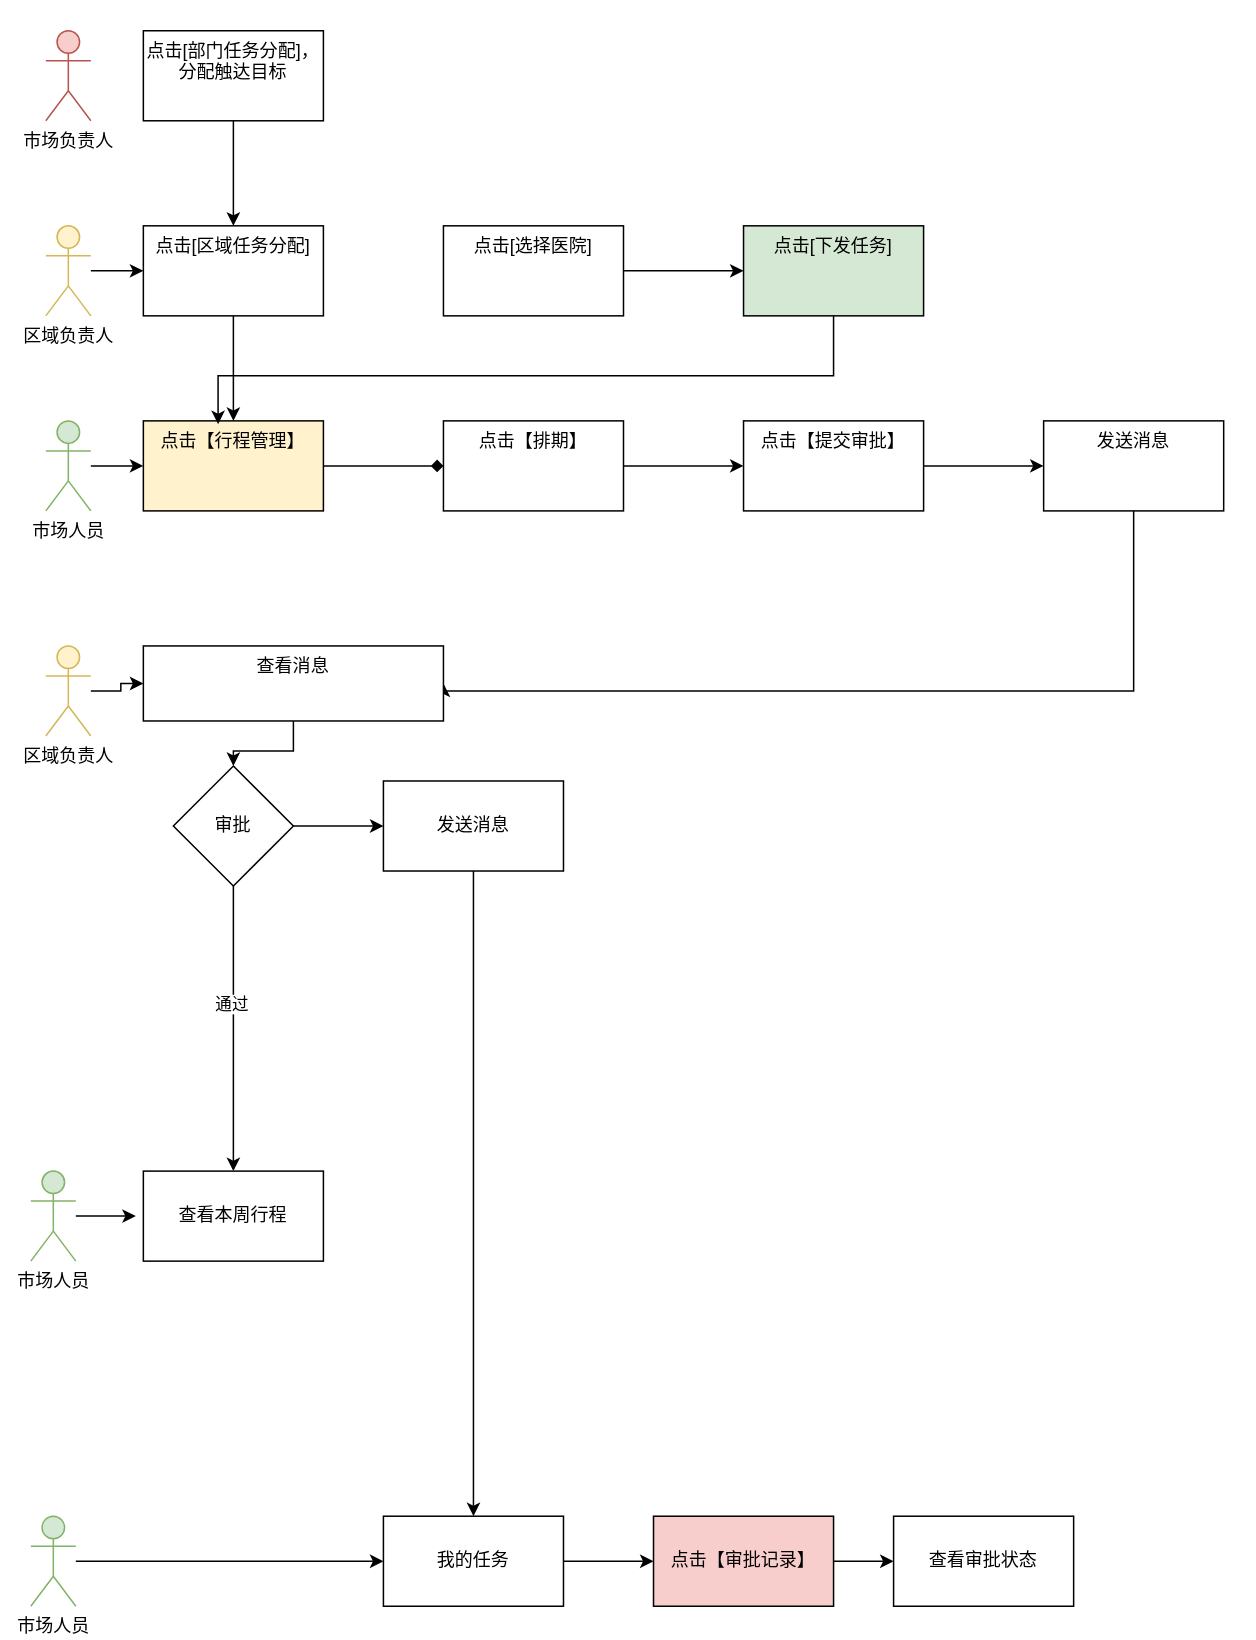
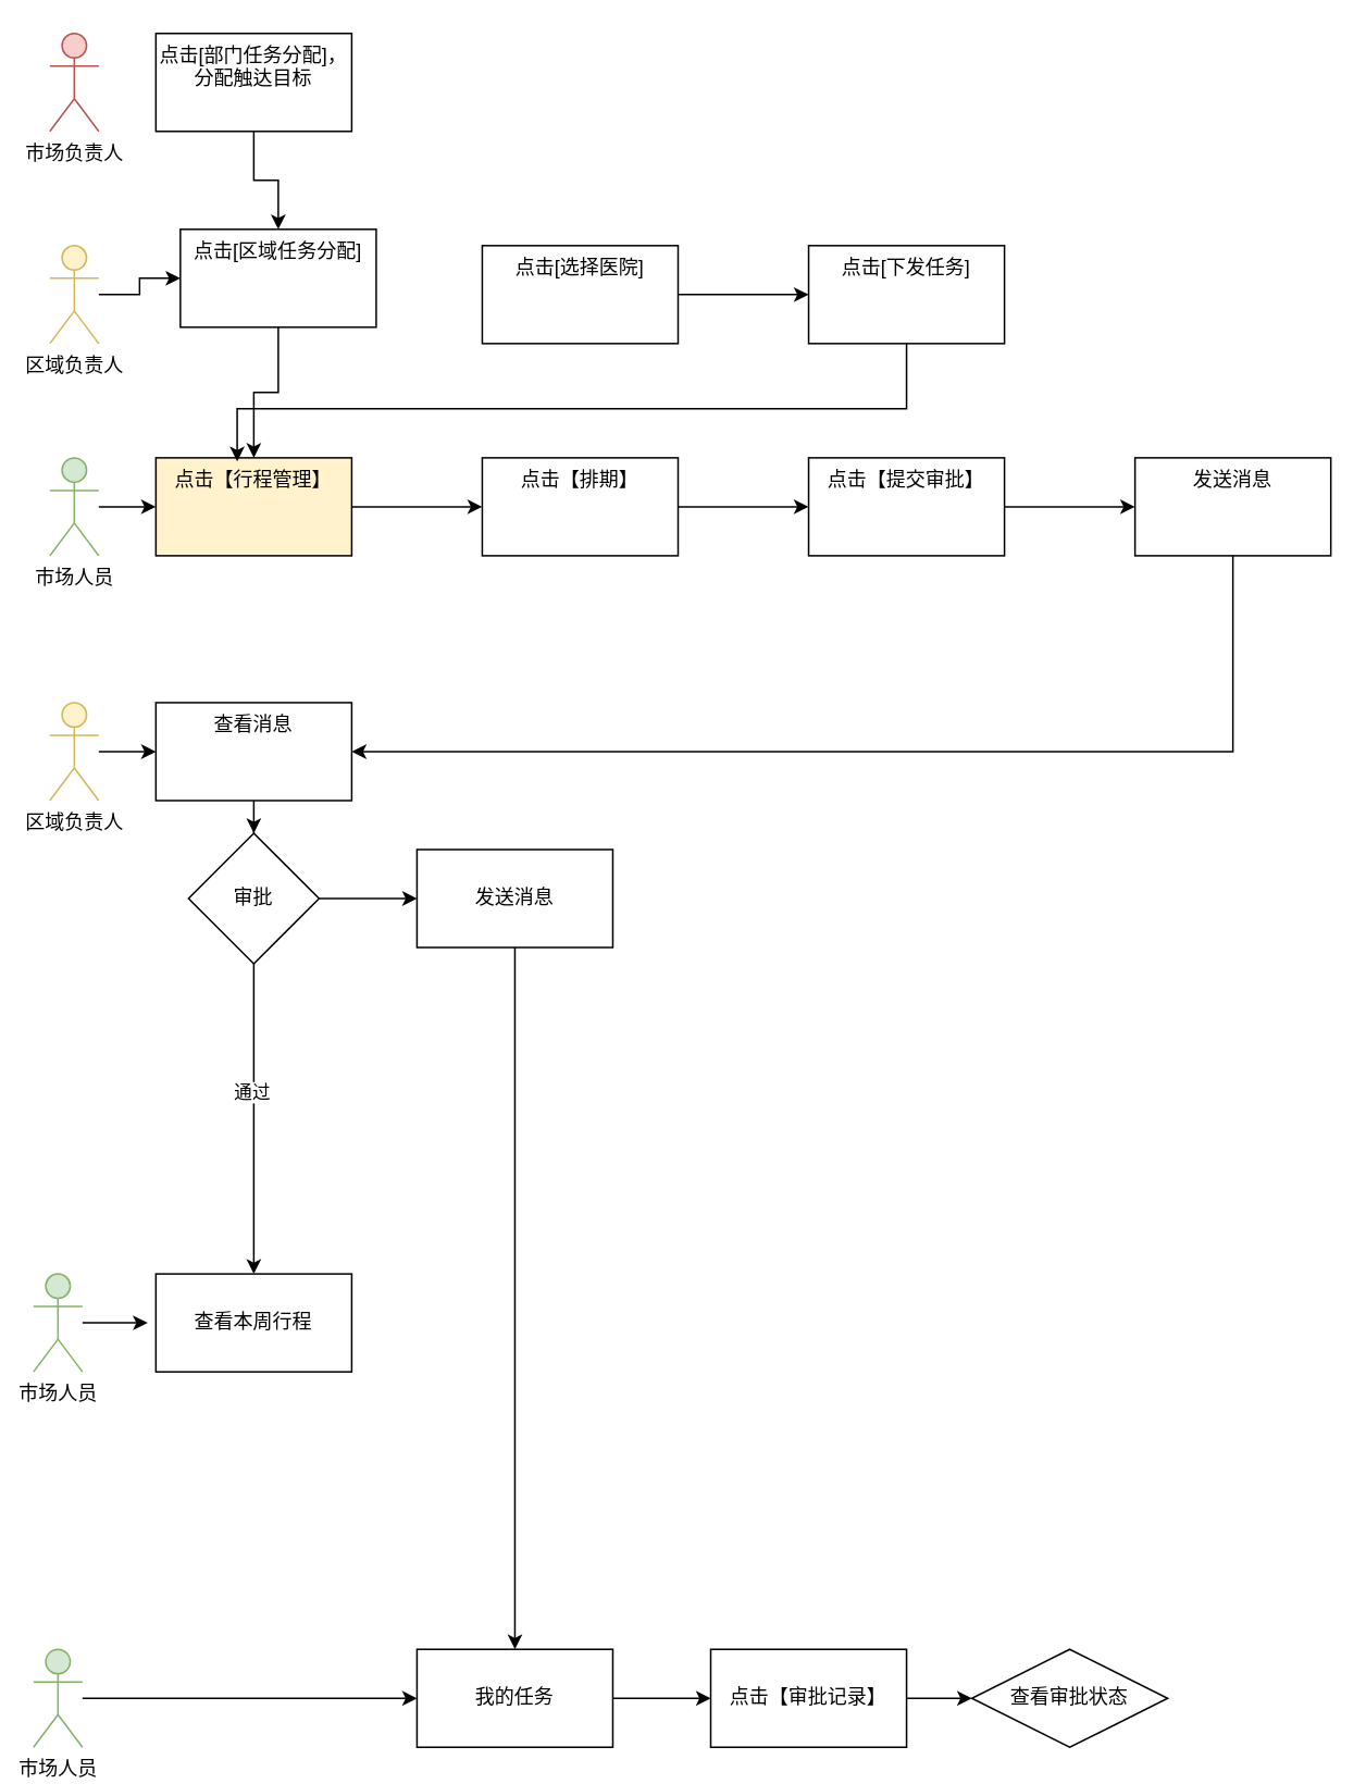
  <mxCell id="0" />
  <mxCell id="1" parent="0" />
  <mxCell id="2" value="市场负责人" style="shape=umlActor;verticalLabelPosition=bottom;verticalAlign=top;html=1;outlineConnect=0;fillColor=#f8cecc;strokeColor=#b85450;" vertex="1" parent="1"><mxGeometry x="30" y="20" width="30" height="60" as="geometry" /></mxCell>
  <mxCell id="3" style="edgeStyle=orthogonalEdgeStyle;rounded=0;orthogonalLoop=1;jettySize=auto;html=1;entryX=0.5;entryY=0;entryDx=0;entryDy=0;" edge="1" parent="1" source="4" target="8"><mxGeometry relative="1" as="geometry" /></mxCell>
  <mxCell id="4" value="点击[部门任务分配]，分配触达目标" style="whiteSpace=wrap;html=1;verticalAlign=top;" vertex="1" parent="1"><mxGeometry x="95" y="20" width="120" height="60" as="geometry" /></mxCell>
  <mxCell id="5" value="" style="edgeStyle=orthogonalEdgeStyle;rounded=0;orthogonalLoop=1;jettySize=auto;html=1;" edge="1" parent="1" source="6" target="8"><mxGeometry relative="1" as="geometry" /></mxCell>
  <mxCell id="6" value="区域负责人&lt;div&gt;&lt;br&gt;&lt;/div&gt;" style="shape=umlActor;verticalLabelPosition=bottom;verticalAlign=top;html=1;outlineConnect=0;fillColor=#fff2cc;strokeColor=#d6b656;" vertex="1" parent="1"><mxGeometry x="30" y="150" width="30" height="60" as="geometry" /></mxCell>
  <mxCell id="7" value="" style="edgeStyle=orthogonalEdgeStyle;rounded=0;orthogonalLoop=1;jettySize=auto;html=1;" edge="1" parent="1" source="8" target="15"><mxGeometry relative="1" as="geometry" /></mxCell>
- <mxCell id="8" value="点击[区域任务分配]" style="whiteSpace=wrap;html=1;verticalAlign=top;" vertex="1" parent="1"><mxGeometry x="95" y="150" width="120" height="60" as="geometry" /></mxCell>
+ <mxCell id="8" value="点击[区域任务分配]" style="whiteSpace=wrap;html=1;verticalAlign=top;" vertex="1" parent="1"><mxGeometry x="110" y="140" width="120" height="60" as="geometry" /></mxCell>
  <mxCell id="9" value="" style="edgeStyle=orthogonalEdgeStyle;rounded=0;orthogonalLoop=1;jettySize=auto;html=1;" edge="1" parent="1" source="10" target="11"><mxGeometry relative="1" as="geometry" /></mxCell>
  <mxCell id="10" value="点击[选择医院]" style="whiteSpace=wrap;html=1;verticalAlign=top;" vertex="1" parent="1"><mxGeometry x="295" y="150" width="120" height="60" as="geometry" /></mxCell>
- <mxCell id="11" value="点击[下发任务]" style="whiteSpace=wrap;html=1;verticalAlign=top;fillColor=#d5e8d4;" vertex="1" parent="1"><mxGeometry x="495" y="150" width="120" height="60" as="geometry" /></mxCell>
+ <mxCell id="11" value="点击[下发任务]" style="whiteSpace=wrap;html=1;verticalAlign=top;" vertex="1" parent="1"><mxGeometry x="495" y="150" width="120" height="60" as="geometry" /></mxCell>
  <mxCell id="12" value="" style="edgeStyle=orthogonalEdgeStyle;rounded=0;orthogonalLoop=1;jettySize=auto;html=1;" edge="1" parent="1" source="13" target="15"><mxGeometry relative="1" as="geometry" /></mxCell>
  <mxCell id="13" value="市场人员" style="shape=umlActor;verticalLabelPosition=bottom;verticalAlign=top;html=1;outlineConnect=0;fillColor=#d5e8d4;strokeColor=#82b366;" vertex="1" parent="1"><mxGeometry x="30" y="280" width="30" height="60" as="geometry" /></mxCell>
- <mxCell id="14" value="" style="edgeStyle=orthogonalEdgeStyle;rounded=0;orthogonalLoop=1;jettySize=auto;html=1;endArrow=diamond;" edge="1" parent="1" source="15" target="17"><mxGeometry relative="1" as="geometry" /></mxCell>
+ <mxCell id="14" value="" style="edgeStyle=orthogonalEdgeStyle;rounded=0;orthogonalLoop=1;jettySize=auto;html=1;" edge="1" parent="1" source="15" target="17"><mxGeometry relative="1" as="geometry" /></mxCell>
  <mxCell id="15" value="点击【行程管理】" style="whiteSpace=wrap;html=1;verticalAlign=top;fillColor=#fff2cc;" vertex="1" parent="1"><mxGeometry x="95" y="280" width="120" height="60" as="geometry" /></mxCell>
  <mxCell id="16" value="" style="edgeStyle=orthogonalEdgeStyle;rounded=0;orthogonalLoop=1;jettySize=auto;html=1;" edge="1" parent="1" source="17" target="19"><mxGeometry relative="1" as="geometry" /></mxCell>
  <mxCell id="17" value="点击【排期】" style="whiteSpace=wrap;html=1;verticalAlign=top;" vertex="1" parent="1"><mxGeometry x="295" y="280" width="120" height="60" as="geometry" /></mxCell>
  <mxCell id="18" value="" style="edgeStyle=orthogonalEdgeStyle;rounded=0;orthogonalLoop=1;jettySize=auto;html=1;" edge="1" parent="1" source="19" target="23"><mxGeometry relative="1" as="geometry" /></mxCell>
  <mxCell id="19" value="点击【提交审批】" style="whiteSpace=wrap;html=1;verticalAlign=top;" vertex="1" parent="1"><mxGeometry x="495" y="280" width="120" height="60" as="geometry" /></mxCell>
  <mxCell id="20" value="" style="edgeStyle=orthogonalEdgeStyle;rounded=0;orthogonalLoop=1;jettySize=auto;html=1;" edge="1" parent="1" source="21" target="25"><mxGeometry relative="1" as="geometry" /></mxCell>
  <mxCell id="21" value="区域负责人" style="shape=umlActor;verticalLabelPosition=bottom;verticalAlign=top;html=1;outlineConnect=0;fillColor=#fff2cc;strokeColor=#d6b656;" vertex="1" parent="1"><mxGeometry x="30" y="430" width="30" height="60" as="geometry" /></mxCell>
  <mxCell id="22" style="edgeStyle=orthogonalEdgeStyle;rounded=0;orthogonalLoop=1;jettySize=auto;html=1;entryX=1;entryY=0.5;entryDx=0;entryDy=0;" edge="1" parent="1" source="23" target="25"><mxGeometry relative="1" as="geometry"><Array as="points"><mxPoint x="755" y="460" /></Array></mxGeometry></mxCell>
  <mxCell id="23" value="发送消息" style="whiteSpace=wrap;html=1;verticalAlign=top;" vertex="1" parent="1"><mxGeometry x="695" y="280" width="120" height="60" as="geometry" /></mxCell>
  <mxCell id="24" style="edgeStyle=orthogonalEdgeStyle;rounded=0;orthogonalLoop=1;jettySize=auto;html=1;entryX=0.5;entryY=0;entryDx=0;entryDy=0;" edge="1" parent="1" source="25" target="29"><mxGeometry relative="1" as="geometry" /></mxCell>
- <mxCell id="25" value="查看消息" style="whiteSpace=wrap;html=1;verticalAlign=top;" vertex="1" parent="1"><mxGeometry x="95" y="430" width="200" height="50" as="geometry" /></mxCell>
+ <mxCell id="25" value="查看消息" style="whiteSpace=wrap;html=1;verticalAlign=top;" vertex="1" parent="1"><mxGeometry x="95" y="430" width="120" height="60" as="geometry" /></mxCell>
  <mxCell id="26" value="" style="edgeStyle=orthogonalEdgeStyle;rounded=0;orthogonalLoop=1;jettySize=auto;html=1;" edge="1" parent="1" source="29" target="30"><mxGeometry relative="1" as="geometry" /></mxCell>
  <mxCell id="27" value="通过" style="edgeLabel;html=1;align=center;verticalAlign=middle;resizable=0;points=[];" vertex="1" connectable="0" parent="26"><mxGeometry x="-0.178" y="-2" relative="1" as="geometry"><mxPoint as="offset" /></mxGeometry></mxCell>
  <mxCell id="28" value="" style="edgeStyle=orthogonalEdgeStyle;rounded=0;orthogonalLoop=1;jettySize=auto;html=1;" edge="1" parent="1" source="29" target="42"><mxGeometry relative="1" as="geometry" /></mxCell>
  <mxCell id="29" value="审批" style="rhombus;whiteSpace=wrap;html=1;" vertex="1" parent="1"><mxGeometry x="115" y="510" width="80" height="80" as="geometry" /></mxCell>
  <mxCell id="30" value="查看本周行程" style="whiteSpace=wrap;html=1;" vertex="1" parent="1"><mxGeometry x="95" y="780" width="120" height="60" as="geometry" /></mxCell>
  <mxCell id="31" value="" style="edgeStyle=orthogonalEdgeStyle;rounded=0;orthogonalLoop=1;jettySize=auto;html=1;" edge="1" parent="1" source="32" target="34"><mxGeometry relative="1" as="geometry" /></mxCell>
  <mxCell id="32" value="我的任务" style="whiteSpace=wrap;html=1;" vertex="1" parent="1"><mxGeometry x="255" y="1010" width="120" height="60" as="geometry" /></mxCell>
  <mxCell id="33" value="" style="edgeStyle=orthogonalEdgeStyle;rounded=0;orthogonalLoop=1;jettySize=auto;html=1;" edge="1" parent="1" source="34" target="35"><mxGeometry relative="1" as="geometry" /></mxCell>
- <mxCell id="34" value="点击【审批记录】" style="whiteSpace=wrap;html=1;fillColor=#f8cecc;" vertex="1" parent="1"><mxGeometry x="435" y="1010" width="120" height="60" as="geometry" /></mxCell>
- <mxCell id="35" value="查看审批状态" style="whiteSpace=wrap;html=1;" vertex="1" parent="1"><mxGeometry x="595" y="1010" width="120" height="60" as="geometry" /></mxCell>
+ <mxCell id="34" value="点击【审批记录】" style="whiteSpace=wrap;html=1;" vertex="1" parent="1"><mxGeometry x="435" y="1010" width="120" height="60" as="geometry" /></mxCell>
+ <mxCell id="35" value="查看审批状态" style="rhombus;whiteSpace=wrap;html=1;" vertex="1" parent="1"><mxGeometry x="595" y="1010" width="120" height="60" as="geometry" /></mxCell>
  <mxCell id="36" style="edgeStyle=orthogonalEdgeStyle;rounded=0;orthogonalLoop=1;jettySize=auto;html=1;entryX=0.415;entryY=0.037;entryDx=0;entryDy=0;entryPerimeter=0;" edge="1" parent="1" source="11" target="15"><mxGeometry relative="1" as="geometry"><Array as="points"><mxPoint x="555" y="250" /><mxPoint x="145" y="250" /></Array></mxGeometry></mxCell>
  <mxCell id="37" style="edgeStyle=orthogonalEdgeStyle;rounded=0;orthogonalLoop=1;jettySize=auto;html=1;" edge="1" parent="1" source="38"><mxGeometry relative="1" as="geometry"><mxPoint x="90" y="810" as="targetPoint" /></mxGeometry></mxCell>
  <mxCell id="38" value="市场人员" style="shape=umlActor;verticalLabelPosition=bottom;verticalAlign=top;html=1;outlineConnect=0;fillColor=#d5e8d4;strokeColor=#82b366;" vertex="1" parent="1"><mxGeometry x="20" y="780" width="30" height="60" as="geometry" /></mxCell>
  <mxCell id="39" style="edgeStyle=orthogonalEdgeStyle;rounded=0;orthogonalLoop=1;jettySize=auto;html=1;entryX=0;entryY=0.5;entryDx=0;entryDy=0;" edge="1" parent="1" source="40" target="32"><mxGeometry relative="1" as="geometry" /></mxCell>
  <mxCell id="40" value="市场人员" style="shape=umlActor;verticalLabelPosition=bottom;verticalAlign=top;html=1;outlineConnect=0;fillColor=#d5e8d4;strokeColor=#82b366;" vertex="1" parent="1"><mxGeometry x="20" y="1010" width="30" height="60" as="geometry" /></mxCell>
  <mxCell id="41" style="edgeStyle=orthogonalEdgeStyle;rounded=0;orthogonalLoop=1;jettySize=auto;html=1;entryX=0.5;entryY=0;entryDx=0;entryDy=0;" edge="1" parent="1" source="42" target="32"><mxGeometry relative="1" as="geometry" /></mxCell>
  <mxCell id="42" value="发送消息" style="whiteSpace=wrap;html=1;" vertex="1" parent="1"><mxGeometry x="255" y="520" width="120" height="60" as="geometry" /></mxCell>
